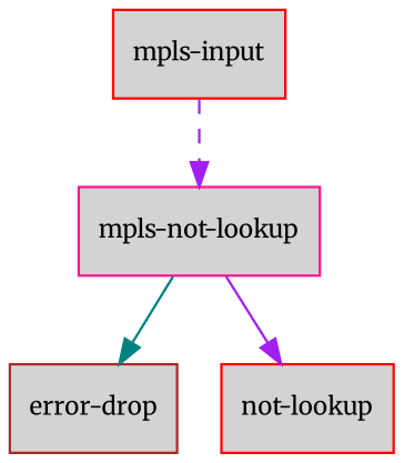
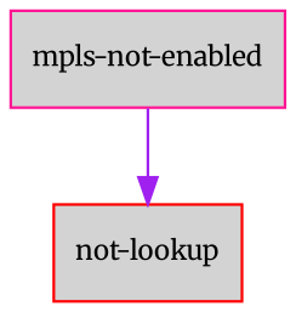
  digraph {
    fontname=Merriweather
    rankdir=TB
    node [color=red fillcolor=lightgray fontcolor=black fontname=Merriweather fontsize=10 shape=box style=filled]
    edge [color=purple fontname=Merriweather fontsize=8 style=solid]
-   "mpls-not-enabled" [color=deeppink label="mpls-not-lookup"]
-   "error-drop" [color=brown]
+   "mpls-not-enabled" [color=deeppink]
    n3 [label="not-lookup"]
-   "mpls-input"
-   "mpls-not-enabled" -> "error-drop" [color=teal]
    "mpls-not-enabled" -> n3
-   "mpls-input" -> "mpls-not-enabled" [style=dashed]
  }
